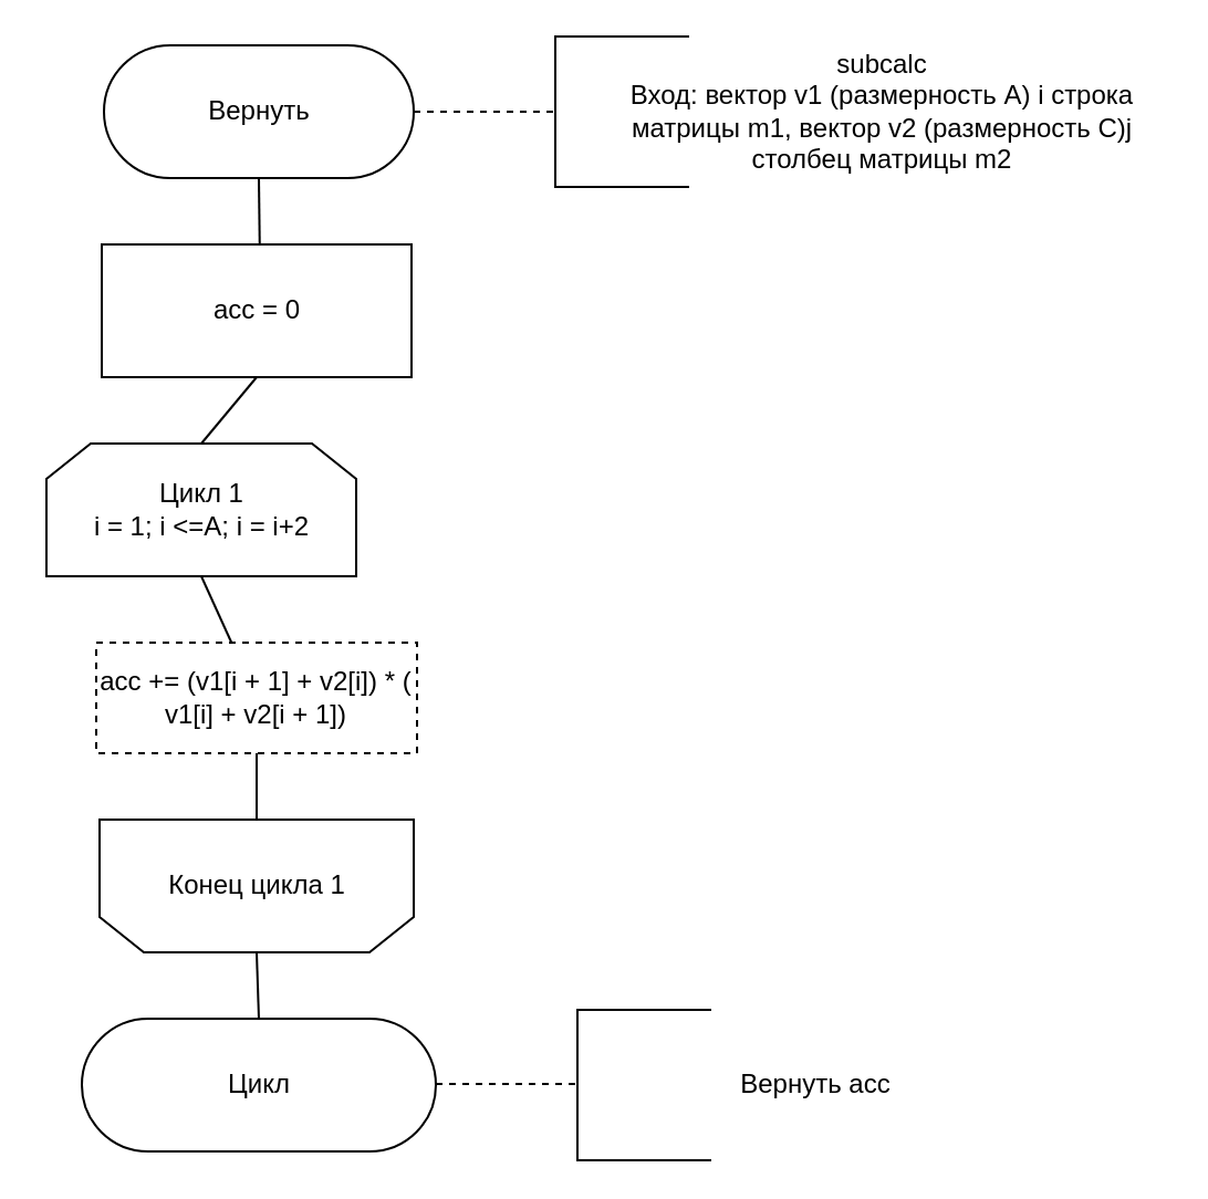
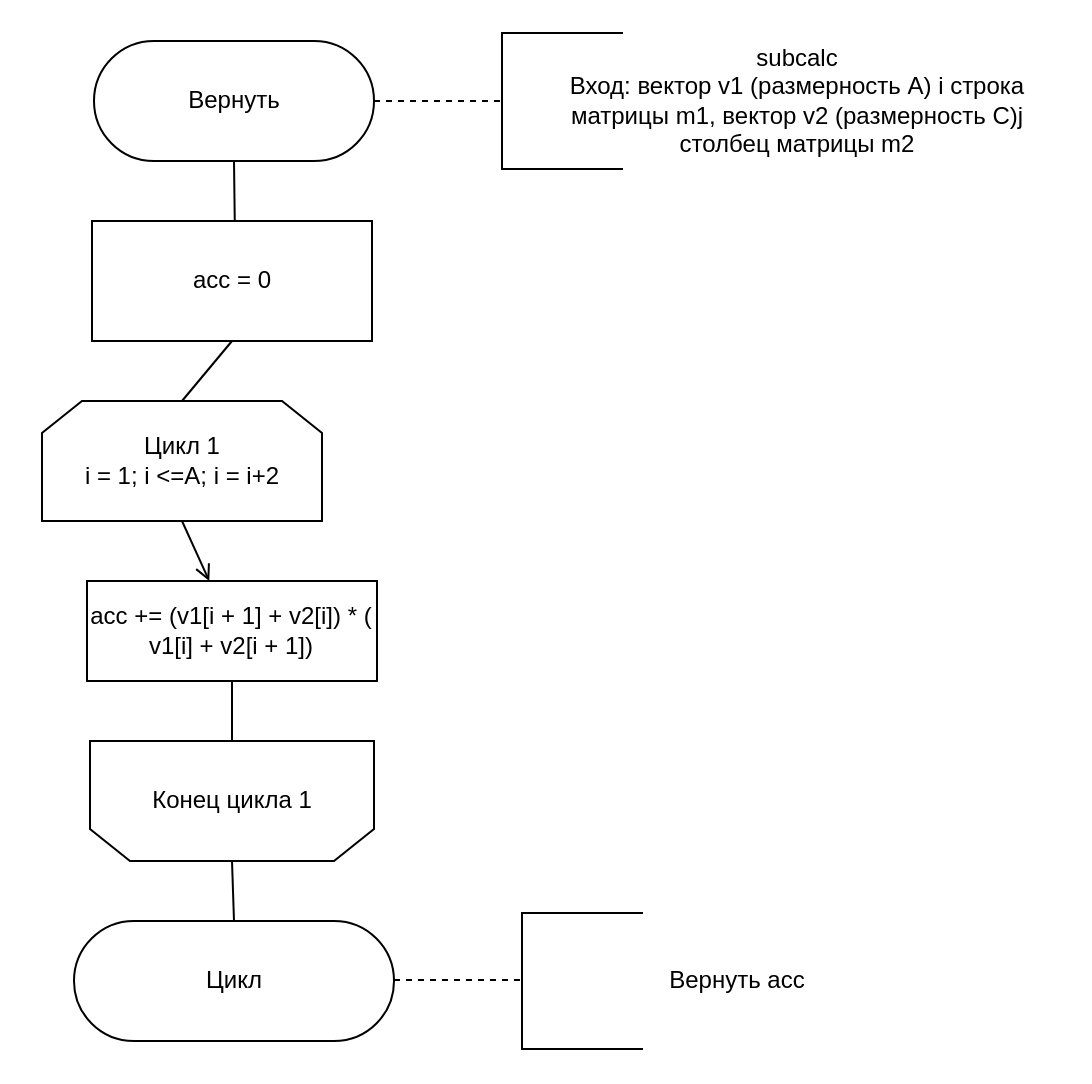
  <mxCell id="0" />
  <mxCell id="1" parent="0" />
  <mxCell id="2" value="Вернуть" style="rounded=1;whiteSpace=wrap;html=1;arcSize=50;" vertex="1" parent="1"><mxGeometry x="46.5" y="20" width="140" height="60" as="geometry" /></mxCell>
  <mxCell id="3" value="subcalc&lt;br&gt;Вход: вектор v1 (размерность A) i строка матрицы m1, вектор v2 (размерность C)j столбец матрицы m2" style="text;html=1;strokeColor=none;fillColor=none;align=center;verticalAlign=middle;whiteSpace=wrap;rounded=0;direction=west;" vertex="1" parent="1"><mxGeometry x="273" y="30" width="250.5" height="40" as="geometry" /></mxCell>
  <mxCell id="4" value="Цикл 1&lt;br&gt;i = 1; i &amp;lt;=A; i = i+2" style="shape=loopLimit;whiteSpace=wrap;html=1;" vertex="1" parent="1"><mxGeometry x="20.5" y="200" width="140" height="60" as="geometry" /></mxCell>
- <mxCell id="5" value="acc += (v1[i + 1] + v2[i]) * ( v1[i] + v2[i + 1])" style="rounded=0;whiteSpace=wrap;html=1;dashed=1;" vertex="1" parent="1"><mxGeometry x="43" y="290" width="145" height="50" as="geometry" /></mxCell>
- <mxCell id="6" value="" style="endArrow=none;html=1;exitX=0.5;exitY=1;exitDx=0;exitDy=0;" edge="1" parent="1" source="4" target="5"><mxGeometry width="50" height="50" relative="1" as="geometry"><mxPoint x="117.5" y="300" as="sourcePoint" /><mxPoint x="117" y="290" as="targetPoint" /></mxGeometry></mxCell>
+ <mxCell id="5" value="acc += (v1[i + 1] + v2[i]) * ( v1[i] + v2[i + 1])" style="rounded=0;whiteSpace=wrap;html=1;" vertex="1" parent="1"><mxGeometry x="43" y="290" width="145" height="50" as="geometry" /></mxCell>
+ <mxCell id="6" value="" style="endArrow=open;html=1;exitX=0.5;exitY=1;exitDx=0;exitDy=0;" edge="1" parent="1" source="4" target="5"><mxGeometry width="50" height="50" relative="1" as="geometry"><mxPoint x="117.5" y="300" as="sourcePoint" /><mxPoint x="117" y="290" as="targetPoint" /></mxGeometry></mxCell>
  <mxCell id="7" value="Конец цикла 1" style="shape=loopLimit;whiteSpace=wrap;html=1;direction=west;" vertex="1" parent="1"><mxGeometry x="44.5" y="370" width="142" height="60" as="geometry" /></mxCell>
  <mxCell id="8" value="" style="endArrow=none;html=1;exitX=0.5;exitY=1;exitDx=0;exitDy=0;entryX=0.5;entryY=1;entryDx=0;entryDy=0;" edge="1" parent="1" source="5" target="7"><mxGeometry width="50" height="50" relative="1" as="geometry"><mxPoint x="117" y="620" as="sourcePoint" /><mxPoint x="117" y="400" as="targetPoint" /></mxGeometry></mxCell>
  <mxCell id="9" value="" style="endArrow=none;html=1;entryX=0.5;entryY=0;entryDx=0;entryDy=0;exitX=0.5;exitY=0;exitDx=0;exitDy=0;" edge="1" parent="1" source="10" target="7"><mxGeometry width="50" height="50" relative="1" as="geometry"><mxPoint x="135" y="915" as="sourcePoint" /><mxPoint x="138" y="925" as="targetPoint" /></mxGeometry></mxCell>
  <mxCell id="10" value="Цикл" style="rounded=1;whiteSpace=wrap;html=1;arcSize=50;" vertex="1" parent="1"><mxGeometry x="36.5" y="460" width="160" height="60" as="geometry" /></mxCell>
  <mxCell id="11" value="" style="shape=partialRectangle;whiteSpace=wrap;html=1;bottom=1;right=1;left=1;top=0;fillColor=none;routingCenterX=-0.5;rotation=90;" vertex="1" parent="1"><mxGeometry x="246.5" y="20" width="68" height="60" as="geometry" /></mxCell>
  <mxCell id="12" value="" style="endArrow=none;dashed=1;html=1;entryX=0.5;entryY=1;entryDx=0;entryDy=0;exitX=1;exitY=0.5;exitDx=0;exitDy=0;" edge="1" parent="1" target="11" source="2"><mxGeometry width="50" height="50" relative="1" as="geometry"><mxPoint x="186.5" y="99.5" as="sourcePoint" /><mxPoint x="226.5" y="100" as="targetPoint" /></mxGeometry></mxCell>
  <mxCell id="13" value="" style="endArrow=none;html=1;entryX=0.5;entryY=1;entryDx=0;entryDy=0;" edge="1" parent="1" target="2"><mxGeometry width="50" height="50" relative="1" as="geometry"><mxPoint x="117" y="120" as="sourcePoint" /><mxPoint x="16.5" y="150" as="targetPoint" /></mxGeometry></mxCell>
  <mxCell id="14" value="acc = 0" style="rounded=0;whiteSpace=wrap;html=1;" vertex="1" parent="1"><mxGeometry x="45.5" y="110" width="140" height="60" as="geometry" /></mxCell>
  <mxCell id="15" value="" style="endArrow=none;html=1;entryX=0.5;entryY=1;entryDx=0;entryDy=0;exitX=0.5;exitY=0;exitDx=0;exitDy=0;" edge="1" parent="1" source="4" target="14"><mxGeometry width="50" height="50" relative="1" as="geometry"><mxPoint x="-107" y="240" as="sourcePoint" /><mxPoint x="-57" y="190" as="targetPoint" /></mxGeometry></mxCell>
  <mxCell id="16" value="" style="endArrow=none;dashed=1;html=1;entryX=0.5;entryY=1;entryDx=0;entryDy=0;exitX=1;exitY=0.5;exitDx=0;exitDy=0;" edge="1" parent="1"><mxGeometry width="50" height="50" relative="1" as="geometry"><mxPoint x="196.5" y="489.5" as="sourcePoint" /><mxPoint x="260.5" y="489.5" as="targetPoint" /></mxGeometry></mxCell>
  <mxCell id="17" value="" style="shape=partialRectangle;whiteSpace=wrap;html=1;bottom=1;right=1;left=1;top=0;fillColor=none;routingCenterX=-0.5;rotation=90;" vertex="1" parent="1"><mxGeometry x="256.5" y="460" width="68" height="60" as="geometry" /></mxCell>
  <mxCell id="18" value="Вернуть acc" style="text;html=1;strokeColor=none;fillColor=none;align=center;verticalAlign=middle;whiteSpace=wrap;rounded=0;direction=west;" vertex="1" parent="1"><mxGeometry x="273" y="470" width="190.5" height="40" as="geometry" /></mxCell>
